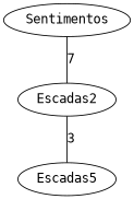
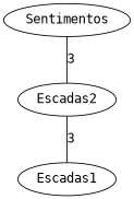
  graph {
    fontname="DejaVu Sans Mono"
    node [fontname="DejaVu Sans Mono"]
    edge [fontname="DejaVu Sans Mono"]
    Sentimentos
    Escadas2
-   Escadas1 [label=Escadas5]
-   Sentimentos -- Escadas2 [label=7]
+   Escadas1
+   Sentimentos -- Escadas2 [label=3]
    Escadas2 -- Escadas1 [label=3]
  }
